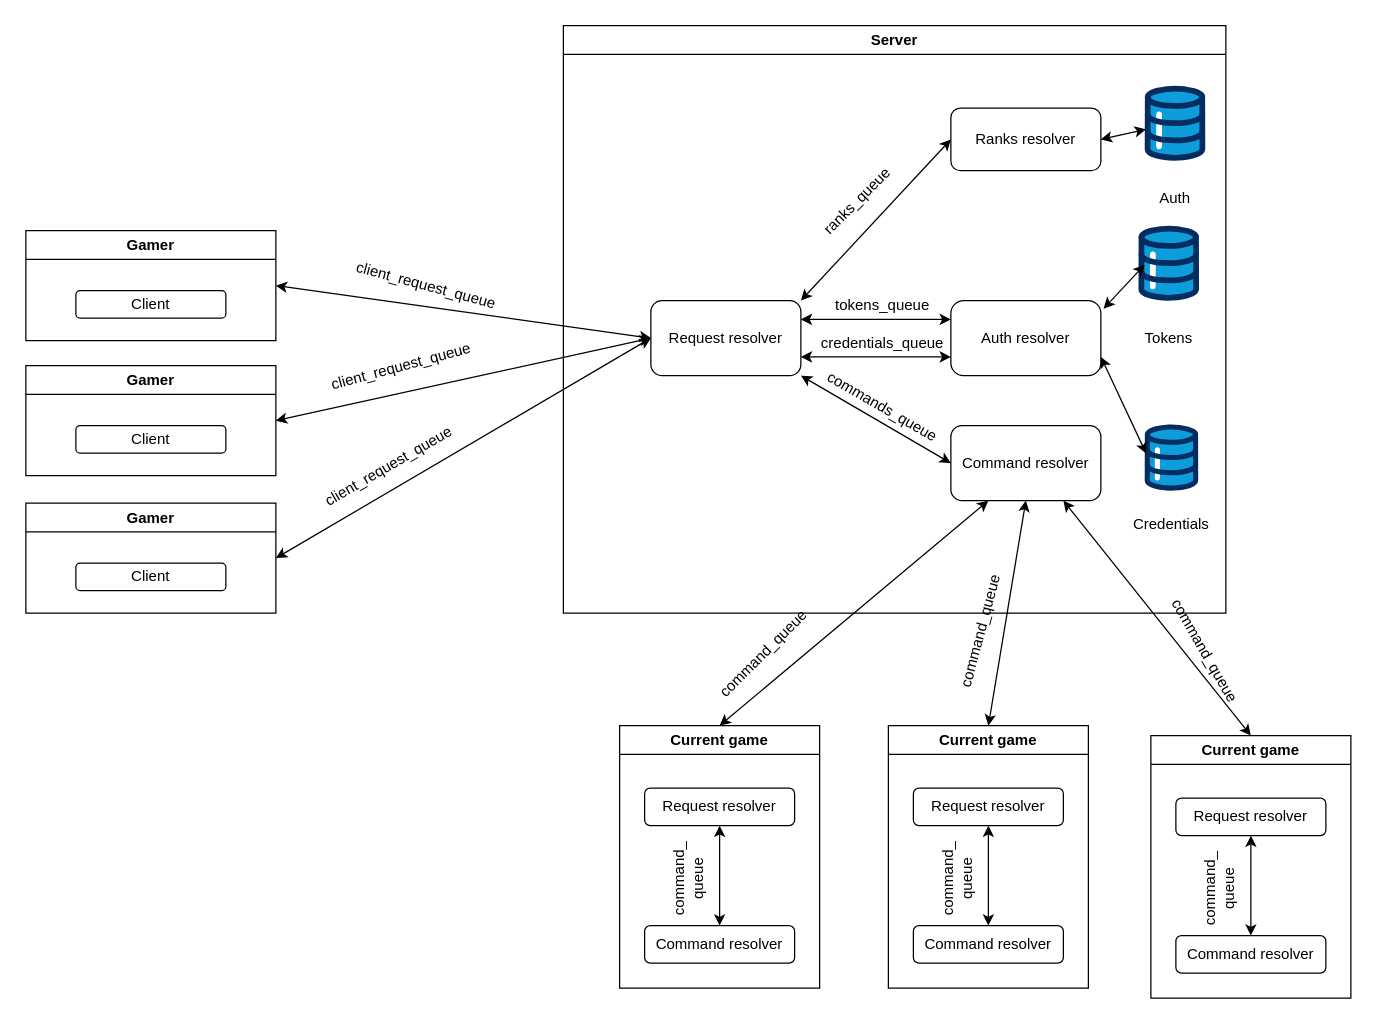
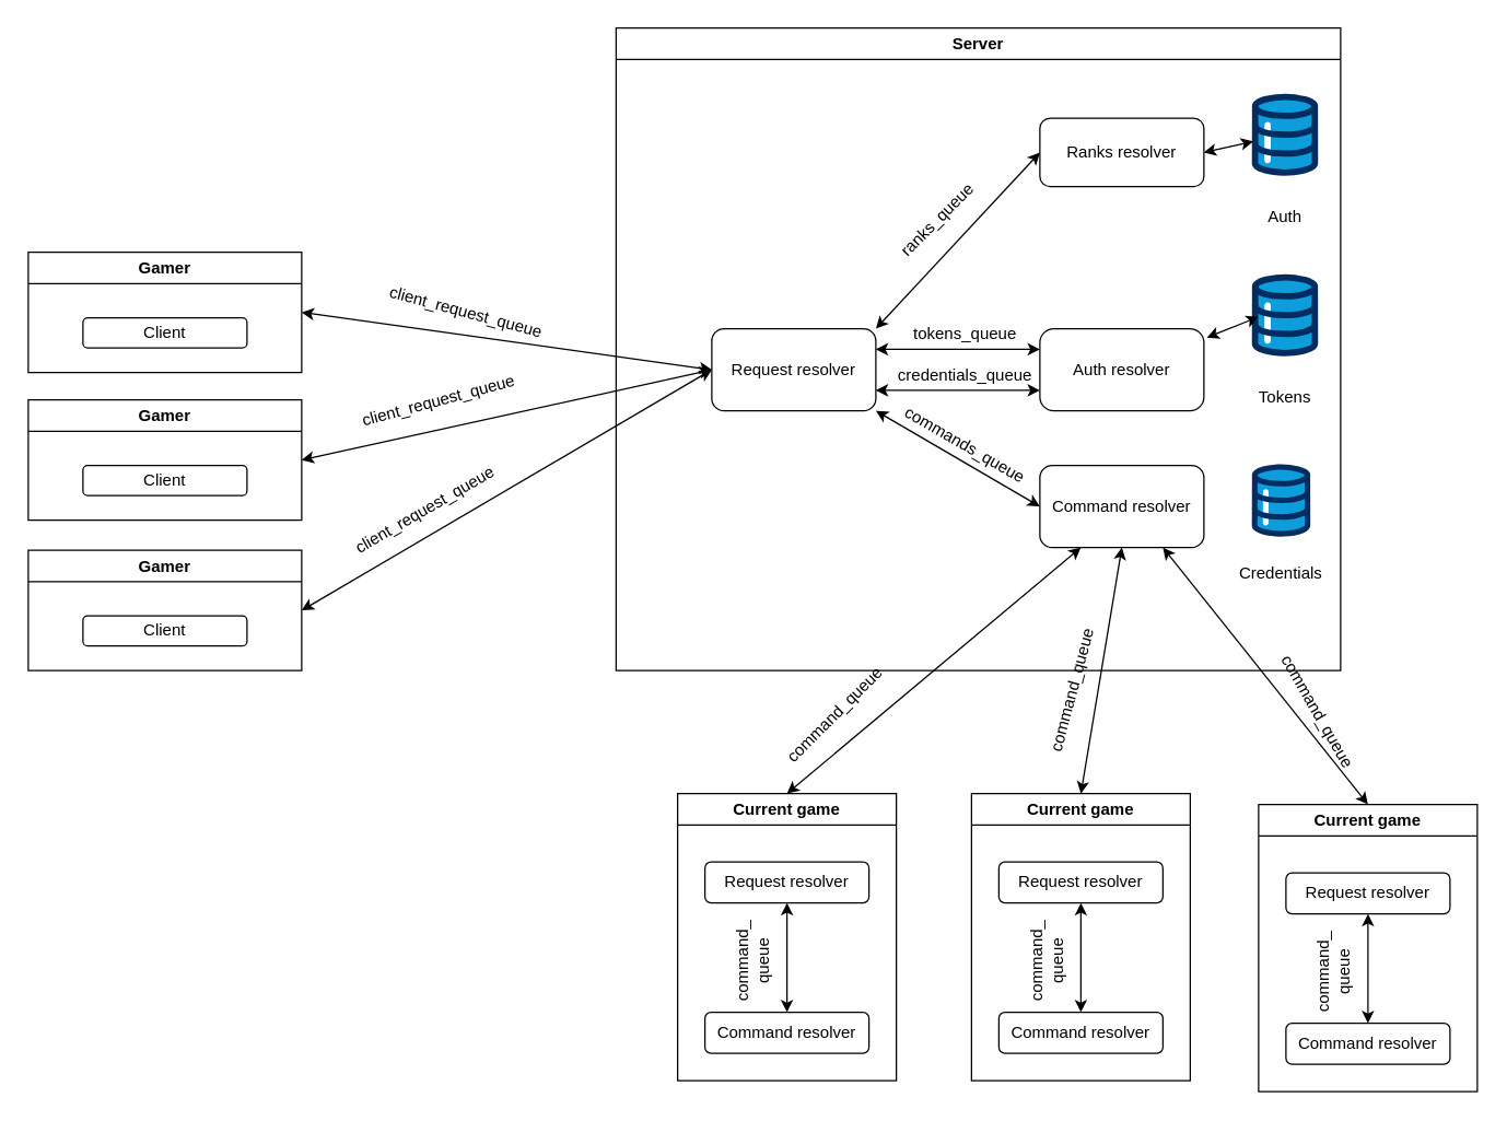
  <mxCell id="0" />
  <mxCell id="1" parent="0" />
  <mxCell id="2" value="Server" style="swimlane;whiteSpace=wrap;html=1;" parent="1" vertex="1"><mxGeometry x="450" y="20" width="530" height="470" as="geometry"><mxRectangle x="405" y="-808" width="140" height="30" as="alternateBounds" /></mxGeometry></mxCell>
  <mxCell id="3" value="Credentials" style="verticalLabelPosition=bottom;aspect=fixed;html=1;shape=mxgraph.salesforce.data;" parent="2" vertex="1"><mxGeometry x="465" y="319" width="42.93" height="53" as="geometry" /></mxCell>
  <mxCell id="4" value="Auth" style="verticalLabelPosition=bottom;aspect=fixed;html=1;shape=mxgraph.salesforce.data;" parent="2" vertex="1"><mxGeometry x="465" y="48" width="48.6" height="60" as="geometry" /></mxCell>
- <mxCell id="5" value="Tokens" style="verticalLabelPosition=bottom;aspect=fixed;html=1;shape=mxgraph.salesforce.data;" parent="2" vertex="1"><mxGeometry x="460" y="160" width="48.6" height="60" as="geometry" /></mxCell>
+ <mxCell id="5" value="Tokens" style="verticalLabelPosition=bottom;aspect=fixed;html=1;shape=mxgraph.salesforce.data;" parent="2" vertex="1"><mxGeometry x="465" y="180" width="48.6" height="60" as="geometry" /></mxCell>
  <mxCell id="6" value="Ranks resolver" style="rounded=1;whiteSpace=wrap;html=1;" parent="2" vertex="1"><mxGeometry x="310" y="66" width="120" height="50" as="geometry" /></mxCell>
  <mxCell id="7" value="Command resolver" style="rounded=1;whiteSpace=wrap;html=1;" parent="2" vertex="1"><mxGeometry x="310" y="320" width="120" height="60" as="geometry" /></mxCell>
  <mxCell id="8" value="Request resolver" style="rounded=1;whiteSpace=wrap;html=1;" parent="2" vertex="1"><mxGeometry x="70" y="220" width="120" height="60" as="geometry" /></mxCell>
  <mxCell id="9" value="Auth resolver" style="rounded=1;whiteSpace=wrap;html=1;arcSize=17;" parent="2" vertex="1"><mxGeometry x="310" y="220" width="120" height="60" as="geometry" /></mxCell>
  <mxCell id="10" value="" style="endArrow=classic;startArrow=classic;html=1;rounded=0;entryX=0;entryY=0.25;entryDx=0;entryDy=0;exitX=1;exitY=0.25;exitDx=0;exitDy=0;" parent="2" source="8" target="9" edge="1"><mxGeometry width="50" height="50" relative="1" as="geometry"><mxPoint x="170" y="230" as="sourcePoint" /><mxPoint x="220" y="180" as="targetPoint" /></mxGeometry></mxCell>
  <mxCell id="11" value="" style="endArrow=classic;startArrow=classic;html=1;rounded=0;entryX=0;entryY=0.5;entryDx=0;entryDy=0;exitX=1;exitY=0;exitDx=0;exitDy=0;" parent="2" source="8" target="6" edge="1"><mxGeometry width="50" height="50" relative="1" as="geometry"><mxPoint x="130" y="160" as="sourcePoint" /><mxPoint x="180" y="110" as="targetPoint" /></mxGeometry></mxCell>
  <mxCell id="12" value="" style="endArrow=classic;startArrow=classic;html=1;rounded=0;exitX=1;exitY=1;exitDx=0;exitDy=0;entryX=0;entryY=0.5;entryDx=0;entryDy=0;" parent="2" source="8" target="7" edge="1"><mxGeometry width="50" height="50" relative="1" as="geometry"><mxPoint x="220" y="410" as="sourcePoint" /><mxPoint x="270" y="360" as="targetPoint" /></mxGeometry></mxCell>
  <mxCell id="13" value="" style="endArrow=classic;startArrow=classic;html=1;rounded=0;entryX=0.019;entryY=0.583;entryDx=0;entryDy=0;entryPerimeter=0;exitX=1;exitY=0.5;exitDx=0;exitDy=0;" parent="2" source="6" target="4" edge="1"><mxGeometry width="50" height="50" relative="1" as="geometry"><mxPoint x="450" y="160" as="sourcePoint" /><mxPoint x="500" y="110" as="targetPoint" /></mxGeometry></mxCell>
  <mxCell id="14" value="" style="endArrow=classic;startArrow=classic;html=1;rounded=0;exitX=1.018;exitY=0.107;exitDx=0;exitDy=0;exitPerimeter=0;entryX=0.1;entryY=0.522;entryDx=0;entryDy=0;entryPerimeter=0;" parent="2" source="9" target="5" edge="1"><mxGeometry width="50" height="50" relative="1" as="geometry"><mxPoint x="460" y="260" as="sourcePoint" /><mxPoint x="510" y="210" as="targetPoint" /></mxGeometry></mxCell>
- <mxCell id="15" value="" style="endArrow=classic;startArrow=classic;html=1;rounded=0;exitX=1;exitY=0.75;exitDx=0;exitDy=0;entryX=0.028;entryY=0.441;entryDx=0;entryDy=0;entryPerimeter=0;" parent="2" source="9" target="3" edge="1"><mxGeometry width="50" height="50" relative="1" as="geometry"><mxPoint x="500" y="360" as="sourcePoint" /><mxPoint x="550" y="310" as="targetPoint" /></mxGeometry></mxCell>
  <mxCell id="16" value="ranks_queue" style="text;html=1;align=center;verticalAlign=middle;resizable=0;points=[];autosize=1;strokeColor=none;fillColor=none;rotation=-45;" parent="2" vertex="1"><mxGeometry x="190" y="126" width="90" height="30" as="geometry" /></mxCell>
  <mxCell id="17" value="tokens_queue" style="text;html=1;align=center;verticalAlign=middle;resizable=0;points=[];autosize=1;strokeColor=none;fillColor=none;rotation=0;" parent="2" vertex="1"><mxGeometry x="205" y="209" width="100" height="30" as="geometry" /></mxCell>
  <mxCell id="18" value="commands_queue" style="text;html=1;align=center;verticalAlign=middle;resizable=0;points=[];autosize=1;strokeColor=none;fillColor=none;rotation=30;" parent="2" vertex="1"><mxGeometry x="195" y="290" width="120" height="30" as="geometry" /></mxCell>
  <mxCell id="19" value="" style="endArrow=classic;startArrow=classic;html=1;rounded=0;exitX=1;exitY=0.75;exitDx=0;exitDy=0;entryX=0;entryY=0.75;entryDx=0;entryDy=0;" edge="1" parent="2" source="8" target="9"><mxGeometry width="50" height="50" relative="1" as="geometry"><mxPoint x="190" y="378" as="sourcePoint" /><mxPoint x="240" y="328" as="targetPoint" /></mxGeometry></mxCell>
  <mxCell id="20" value="credentials_queue" style="text;html=1;align=center;verticalAlign=middle;resizable=0;points=[];autosize=1;strokeColor=none;fillColor=none;rotation=0;" vertex="1" parent="2"><mxGeometry x="195" y="239" width="120" height="30" as="geometry" /></mxCell>
  <mxCell id="21" value="Current game" style="swimlane;whiteSpace=wrap;html=1;" parent="1" vertex="1"><mxGeometry x="495" y="580" width="160" height="210" as="geometry" /></mxCell>
  <mxCell id="22" value="Command resolver" style="rounded=1;whiteSpace=wrap;html=1;" parent="21" vertex="1"><mxGeometry x="20" y="160" width="120" height="30" as="geometry" /></mxCell>
  <mxCell id="23" value="Request resolver" style="rounded=1;whiteSpace=wrap;html=1;" parent="21" vertex="1"><mxGeometry x="20" y="50" width="120" height="30" as="geometry" /></mxCell>
  <mxCell id="24" value="" style="endArrow=classic;startArrow=classic;html=1;rounded=0;exitX=0.5;exitY=0;exitDx=0;exitDy=0;entryX=0.5;entryY=1;entryDx=0;entryDy=0;" parent="21" source="22" target="23" edge="1"><mxGeometry width="50" height="50" relative="1" as="geometry"><mxPoint x="140" y="-2" as="sourcePoint" /><mxPoint x="190" y="-52" as="targetPoint" /></mxGeometry></mxCell>
  <mxCell id="25" value="command_&lt;br&gt;queue" style="text;html=1;align=center;verticalAlign=middle;resizable=0;points=[];autosize=1;strokeColor=none;fillColor=none;rotation=-90;" vertex="1" parent="21"><mxGeometry x="15" y="103" width="80" height="40" as="geometry" /></mxCell>
  <mxCell id="26" value="" style="endArrow=classic;startArrow=classic;html=1;rounded=0;entryX=0.25;entryY=1;entryDx=0;entryDy=0;exitX=0.5;exitY=0;exitDx=0;exitDy=0;" parent="1" source="21" target="7" edge="1"><mxGeometry width="50" height="50" relative="1" as="geometry"><mxPoint x="690" y="620" as="sourcePoint" /><mxPoint x="740" y="570" as="targetPoint" /></mxGeometry></mxCell>
  <mxCell id="27" value="" style="endArrow=classic;startArrow=classic;html=1;rounded=0;entryX=0.5;entryY=1;entryDx=0;entryDy=0;exitX=0.5;exitY=0;exitDx=0;exitDy=0;" parent="1" source="44" target="7" edge="1"><mxGeometry width="50" height="50" relative="1" as="geometry"><mxPoint x="775" y="580" as="sourcePoint" /><mxPoint x="370" y="420" as="targetPoint" /></mxGeometry></mxCell>
  <mxCell id="28" value="" style="endArrow=classic;startArrow=classic;html=1;rounded=0;entryX=0.75;entryY=1;entryDx=0;entryDy=0;exitX=0.5;exitY=0;exitDx=0;exitDy=0;" parent="1" source="49" target="7" edge="1"><mxGeometry width="50" height="50" relative="1" as="geometry"><mxPoint x="975" y="580" as="sourcePoint" /><mxPoint x="740" y="570" as="targetPoint" /></mxGeometry></mxCell>
  <mxCell id="29" value="Gamer" style="swimlane;whiteSpace=wrap;html=1;" parent="1" vertex="1"><mxGeometry x="20" y="184" width="200" height="88" as="geometry" /></mxCell>
  <mxCell id="30" value="Client" style="rounded=1;whiteSpace=wrap;html=1;" parent="29" vertex="1"><mxGeometry x="40" y="48" width="120" height="22" as="geometry" /></mxCell>
  <mxCell id="31" value="" style="endArrow=classic;startArrow=classic;html=1;rounded=0;exitX=1;exitY=0.5;exitDx=0;exitDy=0;entryX=0;entryY=0.5;entryDx=0;entryDy=0;" parent="1" source="29" target="8" edge="1"><mxGeometry width="50" height="50" relative="1" as="geometry"><mxPoint x="260" y="270" as="sourcePoint" /><mxPoint x="310" y="220" as="targetPoint" /></mxGeometry></mxCell>
  <mxCell id="32" value="Gamer" style="swimlane;whiteSpace=wrap;html=1;" parent="1" vertex="1"><mxGeometry x="20" y="292" width="200" height="88" as="geometry" /></mxCell>
  <mxCell id="33" value="Client" style="rounded=1;whiteSpace=wrap;html=1;" parent="32" vertex="1"><mxGeometry x="40" y="48" width="120" height="22" as="geometry" /></mxCell>
  <mxCell id="34" value="Gamer" style="swimlane;whiteSpace=wrap;html=1;" parent="1" vertex="1"><mxGeometry x="20" y="402" width="200" height="88" as="geometry" /></mxCell>
  <mxCell id="35" value="Client" style="rounded=1;whiteSpace=wrap;html=1;" parent="34" vertex="1"><mxGeometry x="40" y="48" width="120" height="22" as="geometry" /></mxCell>
  <mxCell id="36" value="" style="endArrow=classic;startArrow=classic;html=1;rounded=0;exitX=1;exitY=0.5;exitDx=0;exitDy=0;entryX=0;entryY=0.5;entryDx=0;entryDy=0;" parent="1" source="32" target="8" edge="1"><mxGeometry width="50" height="50" relative="1" as="geometry"><mxPoint x="350" y="224" as="sourcePoint" /><mxPoint x="485" y="280" as="targetPoint" /></mxGeometry></mxCell>
  <mxCell id="37" value="" style="endArrow=classic;startArrow=classic;html=1;rounded=0;exitX=1;exitY=0.5;exitDx=0;exitDy=0;entryX=0;entryY=0.5;entryDx=0;entryDy=0;" parent="1" source="34" target="8" edge="1"><mxGeometry width="50" height="50" relative="1" as="geometry"><mxPoint x="350" y="332" as="sourcePoint" /><mxPoint x="470" y="278" as="targetPoint" /></mxGeometry></mxCell>
  <mxCell id="38" value="client_request_queue" style="text;html=1;align=center;verticalAlign=middle;resizable=0;points=[];autosize=1;strokeColor=none;fillColor=none;rotation=15;" parent="1" vertex="1"><mxGeometry x="270" y="213" width="140" height="30" as="geometry" /></mxCell>
  <mxCell id="39" value="client_request_queue" style="text;html=1;align=center;verticalAlign=middle;resizable=0;points=[];autosize=1;strokeColor=none;fillColor=none;rotation=-15;" parent="1" vertex="1"><mxGeometry x="250" y="278" width="140" height="30" as="geometry" /></mxCell>
  <mxCell id="40" value="client_request_queue" style="text;html=1;align=center;verticalAlign=middle;resizable=0;points=[];autosize=1;strokeColor=none;fillColor=none;rotation=-30;" parent="1" vertex="1"><mxGeometry x="240" y="358" width="140" height="30" as="geometry" /></mxCell>
  <mxCell id="41" value="command_queue" style="text;html=1;align=center;verticalAlign=middle;resizable=0;points=[];autosize=1;strokeColor=none;fillColor=none;rotation=-45;" parent="1" vertex="1"><mxGeometry x="550" y="508" width="120" height="30" as="geometry" /></mxCell>
  <mxCell id="42" value="command_queue" style="text;html=1;align=center;verticalAlign=middle;resizable=0;points=[];autosize=1;strokeColor=none;fillColor=none;rotation=-75;" parent="1" vertex="1"><mxGeometry x="724" y="490" width="120" height="30" as="geometry" /></mxCell>
  <mxCell id="43" value="command_queue" style="text;html=1;align=center;verticalAlign=middle;resizable=0;points=[];autosize=1;strokeColor=none;fillColor=none;rotation=60;" parent="1" vertex="1"><mxGeometry x="903" y="505" width="120" height="30" as="geometry" /></mxCell>
  <mxCell id="44" value="Current game" style="swimlane;whiteSpace=wrap;html=1;" vertex="1" parent="1"><mxGeometry x="710" y="580" width="160" height="210" as="geometry" /></mxCell>
  <mxCell id="45" value="Command resolver" style="rounded=1;whiteSpace=wrap;html=1;" vertex="1" parent="44"><mxGeometry x="20" y="160" width="120" height="30" as="geometry" /></mxCell>
  <mxCell id="46" value="Request resolver" style="rounded=1;whiteSpace=wrap;html=1;" vertex="1" parent="44"><mxGeometry x="20" y="50" width="120" height="30" as="geometry" /></mxCell>
  <mxCell id="47" value="" style="endArrow=classic;startArrow=classic;html=1;rounded=0;exitX=0.5;exitY=0;exitDx=0;exitDy=0;entryX=0.5;entryY=1;entryDx=0;entryDy=0;" edge="1" parent="44" source="45" target="46"><mxGeometry width="50" height="50" relative="1" as="geometry"><mxPoint x="140" y="-2" as="sourcePoint" /><mxPoint x="190" y="-52" as="targetPoint" /></mxGeometry></mxCell>
  <mxCell id="48" value="command_&lt;br&gt;queue" style="text;html=1;align=center;verticalAlign=middle;resizable=0;points=[];autosize=1;strokeColor=none;fillColor=none;rotation=-90;" vertex="1" parent="44"><mxGeometry x="15" y="103" width="80" height="40" as="geometry" /></mxCell>
  <mxCell id="49" value="Current game" style="swimlane;whiteSpace=wrap;html=1;" vertex="1" parent="1"><mxGeometry x="920" y="588" width="160" height="210" as="geometry" /></mxCell>
  <mxCell id="50" value="Command resolver" style="rounded=1;whiteSpace=wrap;html=1;" vertex="1" parent="49"><mxGeometry x="20" y="160" width="120" height="30" as="geometry" /></mxCell>
  <mxCell id="51" value="Request resolver" style="rounded=1;whiteSpace=wrap;html=1;" vertex="1" parent="49"><mxGeometry x="20" y="50" width="120" height="30" as="geometry" /></mxCell>
  <mxCell id="52" value="" style="endArrow=classic;startArrow=classic;html=1;rounded=0;exitX=0.5;exitY=0;exitDx=0;exitDy=0;entryX=0.5;entryY=1;entryDx=0;entryDy=0;" edge="1" parent="49" source="50" target="51"><mxGeometry width="50" height="50" relative="1" as="geometry"><mxPoint x="140" y="-2" as="sourcePoint" /><mxPoint x="190" y="-52" as="targetPoint" /></mxGeometry></mxCell>
  <mxCell id="53" value="command_&lt;br&gt;queue" style="text;html=1;align=center;verticalAlign=middle;resizable=0;points=[];autosize=1;strokeColor=none;fillColor=none;rotation=-90;" vertex="1" parent="49"><mxGeometry x="15" y="103" width="80" height="40" as="geometry" /></mxCell>
